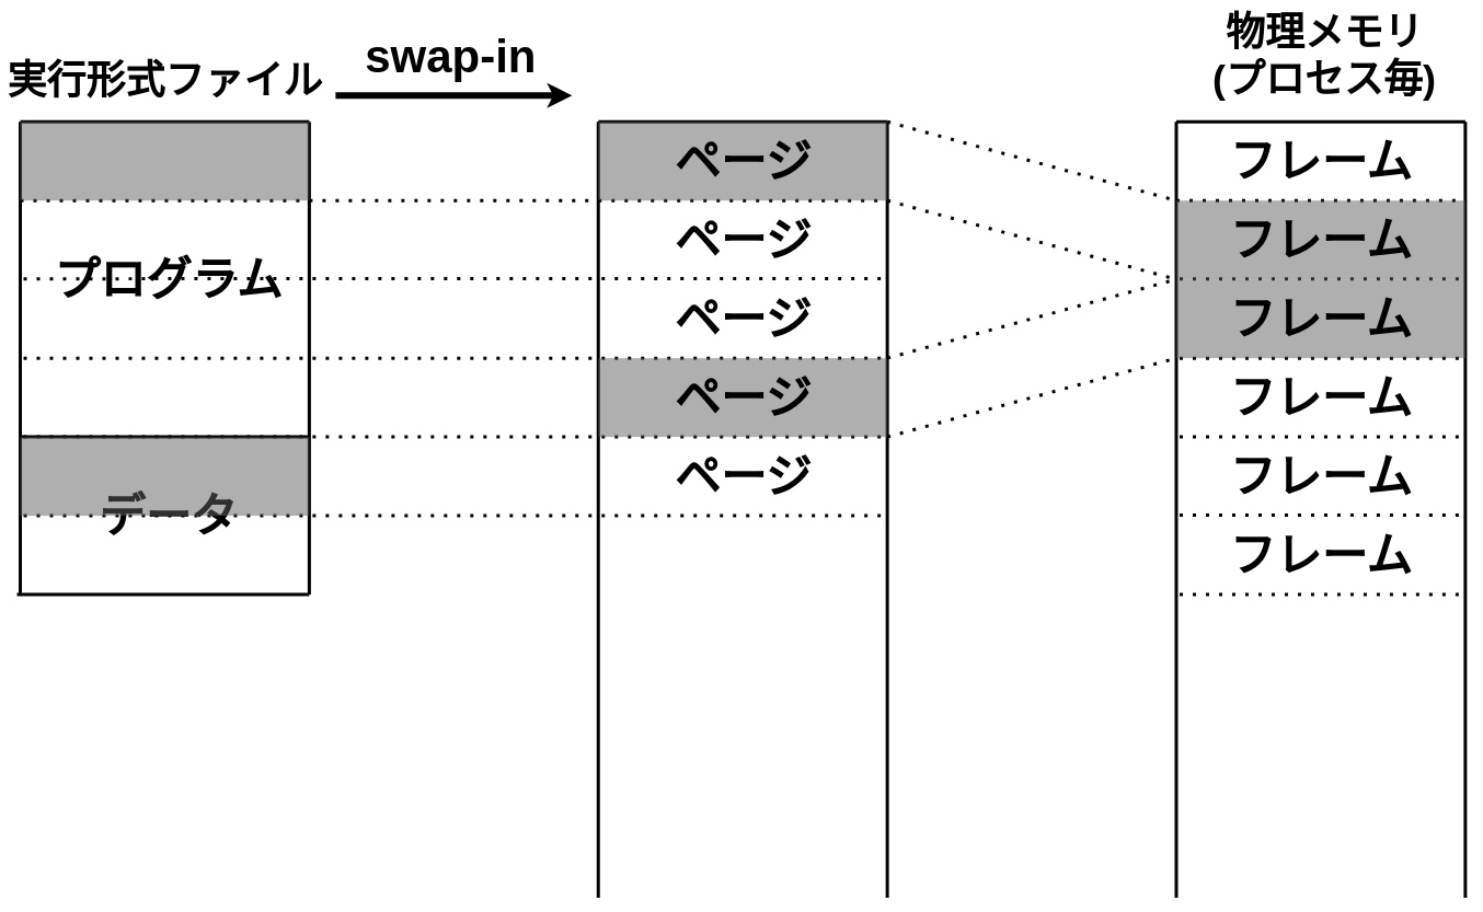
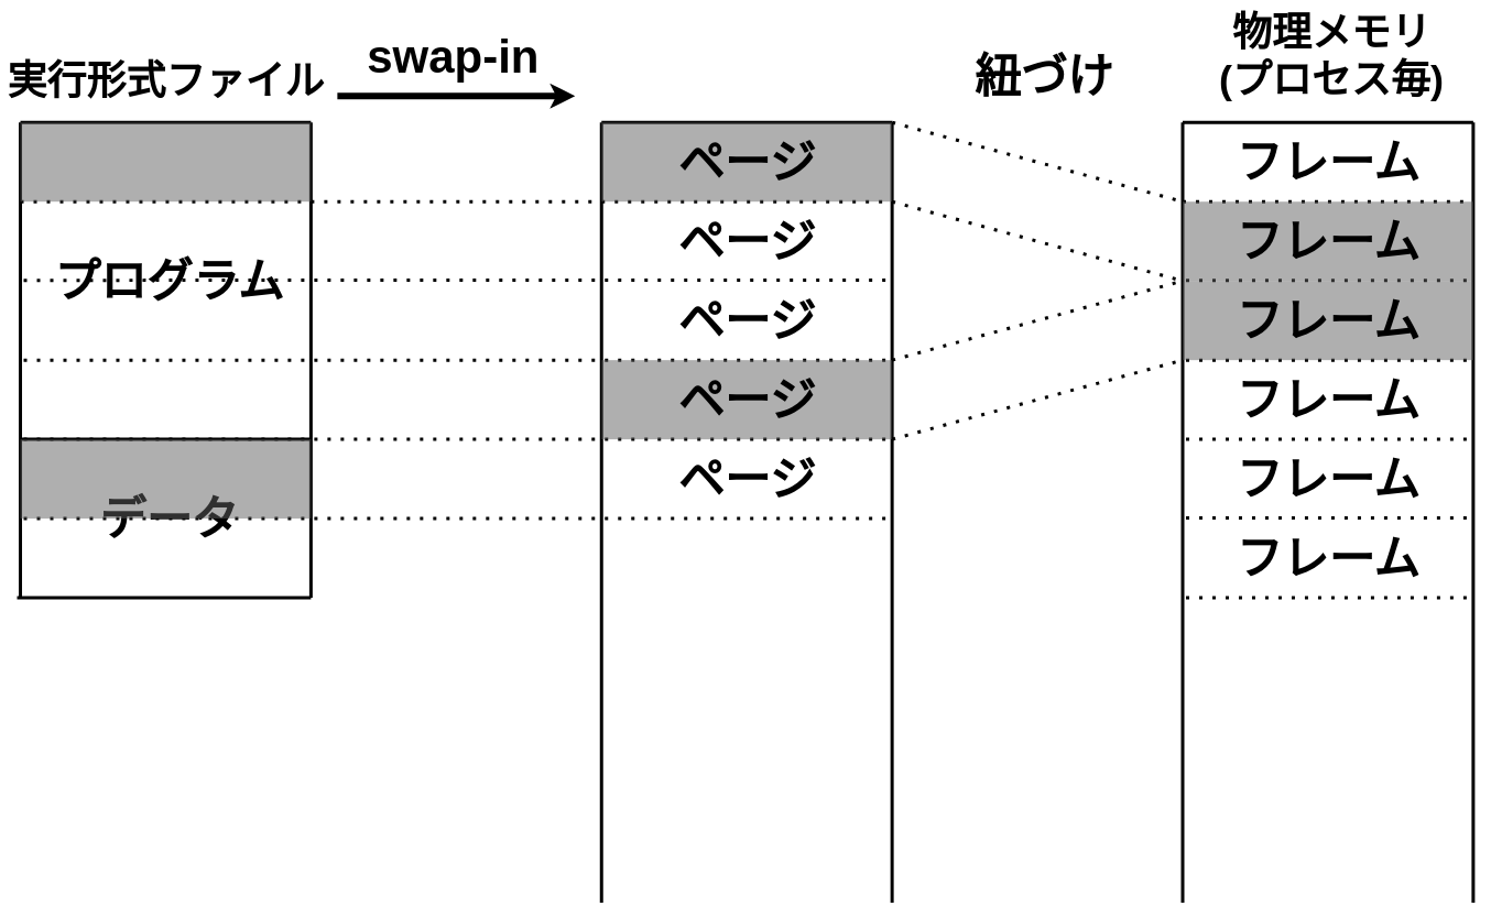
  <mxCell id="0" />
  <mxCell id="1" parent="0" />
  <mxCell id="2" value="" style="endArrow=none;html=1;rounded=0;strokeWidth=5;" parent="1" edge="1"><mxGeometry width="50" height="50" relative="1" as="geometry"><mxPoint x="30" y="905" as="sourcePoint" /><mxPoint x="30" y="185" as="targetPoint" /></mxGeometry></mxCell>
  <mxCell id="3" value="" style="endArrow=none;html=1;rounded=0;strokeWidth=5;" parent="1" edge="1"><mxGeometry width="50" height="50" relative="1" as="geometry"><mxPoint x="470" y="905" as="sourcePoint" /><mxPoint x="470" y="185" as="targetPoint" /></mxGeometry></mxCell>
  <mxCell id="4" value="" style="endArrow=none;html=1;rounded=0;strokeWidth=5;" parent="1" edge="1"><mxGeometry width="50" height="50" relative="1" as="geometry"><mxPoint x="30" y="185" as="sourcePoint" /><mxPoint x="470" y="185" as="targetPoint" /></mxGeometry></mxCell>
  <mxCell id="5" value="" style="endArrow=none;html=1;rounded=0;strokeWidth=5;" parent="1" edge="1"><mxGeometry width="50" height="50" relative="1" as="geometry"><mxPoint x="25" y="905" as="sourcePoint" /><mxPoint x="470" y="905" as="targetPoint" /></mxGeometry></mxCell>
  <mxCell id="6" value="" style="endArrow=none;html=1;rounded=0;strokeWidth=5;" parent="1" edge="1"><mxGeometry width="50" height="50" relative="1" as="geometry"><mxPoint x="30" y="665" as="sourcePoint" /><mxPoint x="470" y="665" as="targetPoint" /></mxGeometry></mxCell>
  <mxCell id="7" value="" style="endArrow=none;html=1;rounded=0;strokeWidth=5;" parent="1" edge="1"><mxGeometry width="50" height="50" relative="1" as="geometry"><mxPoint x="910" y="1366.818" as="sourcePoint" /><mxPoint x="910" y="185" as="targetPoint" /></mxGeometry></mxCell>
  <mxCell id="8" value="" style="endArrow=none;html=1;rounded=0;strokeWidth=5;" parent="1" edge="1"><mxGeometry width="50" height="50" relative="1" as="geometry"><mxPoint x="910" y="185" as="sourcePoint" /><mxPoint x="1350" y="185" as="targetPoint" /></mxGeometry></mxCell>
  <mxCell id="9" value="" style="endArrow=none;html=1;rounded=0;strokeWidth=5;" parent="1" edge="1"><mxGeometry width="50" height="50" relative="1" as="geometry"><mxPoint x="1350" y="1366.818" as="sourcePoint" /><mxPoint x="1350" y="185" as="targetPoint" /></mxGeometry></mxCell>
  <mxCell id="10" value="" style="endArrow=none;html=1;rounded=0;strokeWidth=5;" parent="1" edge="1"><mxGeometry width="50" height="50" relative="1" as="geometry"><mxPoint x="1790" y="1366.818" as="sourcePoint" /><mxPoint x="1790" y="185" as="targetPoint" /></mxGeometry></mxCell>
  <mxCell id="11" value="" style="endArrow=none;html=1;rounded=0;strokeWidth=5;" parent="1" edge="1"><mxGeometry width="50" height="50" relative="1" as="geometry"><mxPoint x="1790" y="185" as="sourcePoint" /><mxPoint x="2230" y="185" as="targetPoint" /></mxGeometry></mxCell>
  <mxCell id="12" value="" style="endArrow=none;html=1;rounded=0;strokeWidth=5;" parent="1" edge="1"><mxGeometry width="50" height="50" relative="1" as="geometry"><mxPoint x="2230" y="1366.818" as="sourcePoint" /><mxPoint x="2230" y="185" as="targetPoint" /></mxGeometry></mxCell>
  <mxCell id="13" value="&lt;font style=&quot;font-size: 60px;&quot;&gt;実行形式ファイル&lt;/font&gt;" style="text;html=1;strokeColor=none;fillColor=none;align=center;verticalAlign=middle;rounded=0;strokeWidth=5;fontSize=50;fontStyle=1" parent="1" vertex="1"><mxGeometry x="20" y="70" width="460" height="105" as="geometry" /></mxCell>
  <mxCell id="14" value="" style="endArrow=classic;html=1;rounded=0;strokeWidth=10;fontSize=50;" parent="1" edge="1"><mxGeometry width="50" height="50" relative="1" as="geometry"><mxPoint x="510" y="145" as="sourcePoint" /><mxPoint x="870" y="145" as="targetPoint" /></mxGeometry></mxCell>
  <mxCell id="15" value="&lt;font style=&quot;font-size: 70px;&quot;&gt;swap-in&lt;/font&gt;" style="text;html=1;strokeColor=none;fillColor=none;align=center;verticalAlign=middle;rounded=0;strokeWidth=5;fontSize=50;fontStyle=1" parent="1" vertex="1"><mxGeometry x="500" y="45" width="370" height="80" as="geometry" /></mxCell>
  <mxCell id="16" value="&lt;font style=&quot;font-size: 70px;&quot;&gt;プログラム&lt;/font&gt;" style="text;html=1;strokeColor=none;fillColor=none;align=center;verticalAlign=middle;rounded=0;strokeWidth=5;fontSize=50;fontStyle=1" parent="1" vertex="1"><mxGeometry x="70" y="385" width="370" height="80" as="geometry" /></mxCell>
  <mxCell id="17" value="&lt;font style=&quot;font-size: 70px;&quot;&gt;データ&lt;/font&gt;" style="text;html=1;strokeColor=none;fillColor=none;align=center;verticalAlign=middle;rounded=0;strokeWidth=5;fontSize=50;fontStyle=1" parent="1" vertex="1"><mxGeometry x="70" y="745" width="370" height="80" as="geometry" /></mxCell>
  <mxCell id="18" value="&lt;font style=&quot;font-size: 60px;&quot;&gt;物理メモリ&lt;br&gt;(プロセス毎)&lt;/font&gt;" style="text;html=1;strokeColor=none;fillColor=none;align=center;verticalAlign=middle;rounded=0;strokeWidth=5;fontSize=50;fontStyle=1" parent="1" vertex="1"><mxGeometry x="1830" y="20" width="370" height="130" as="geometry" /></mxCell>
+ <mxCell id="19" value="&lt;font style=&quot;font-size: 70px;&quot;&gt;紐づけ&lt;/font&gt;" style="text;html=1;strokeColor=none;fillColor=none;align=center;verticalAlign=middle;rounded=0;strokeWidth=5;fontSize=50;fontStyle=1" parent="1" vertex="1"><mxGeometry x="1370" y="65" width="420" height="100" as="geometry" /></mxCell>
  <mxCell id="20" value="" style="endArrow=none;dashed=1;html=1;dashPattern=1 3;strokeWidth=5;rounded=0;fontSize=50;" parent="1" edge="1"><mxGeometry width="50" height="50" relative="1" as="geometry"><mxPoint x="30" y="305" as="sourcePoint" /><mxPoint x="1350" y="305" as="targetPoint" /></mxGeometry></mxCell>
  <mxCell id="21" value="" style="endArrow=none;dashed=1;html=1;dashPattern=1 3;strokeWidth=5;rounded=0;fontSize=50;fontStyle=1" parent="1" edge="1"><mxGeometry width="50" height="50" relative="1" as="geometry"><mxPoint x="35" y="424.09" as="sourcePoint" /><mxPoint x="1350" y="424" as="targetPoint" /></mxGeometry></mxCell>
  <mxCell id="22" value="" style="endArrow=none;dashed=1;html=1;dashPattern=1 3;strokeWidth=5;rounded=0;fontSize=50;" parent="1" edge="1"><mxGeometry width="50" height="50" relative="1" as="geometry"><mxPoint x="35" y="545" as="sourcePoint" /><mxPoint x="1350" y="545" as="targetPoint" /></mxGeometry></mxCell>
  <mxCell id="23" value="" style="endArrow=none;dashed=1;html=1;dashPattern=1 3;strokeWidth=5;rounded=0;fontSize=50;" parent="1" edge="1"><mxGeometry width="50" height="50" relative="1" as="geometry"><mxPoint x="35" y="665" as="sourcePoint" /><mxPoint x="1350" y="665" as="targetPoint" /></mxGeometry></mxCell>
  <mxCell id="24" value="" style="endArrow=none;dashed=1;html=1;dashPattern=1 3;strokeWidth=5;rounded=0;fontSize=50;" parent="1" edge="1"><mxGeometry width="50" height="50" relative="1" as="geometry"><mxPoint x="35" y="785" as="sourcePoint" /><mxPoint x="1350" y="785" as="targetPoint" /></mxGeometry></mxCell>
  <mxCell id="25" value="" style="endArrow=none;dashed=1;html=1;dashPattern=1 3;strokeWidth=5;rounded=0;fontSize=50;" parent="1" edge="1"><mxGeometry width="50" height="50" relative="1" as="geometry"><mxPoint x="1790" y="305" as="sourcePoint" /><mxPoint x="2230" y="305" as="targetPoint" /></mxGeometry></mxCell>
  <mxCell id="26" value="" style="endArrow=none;dashed=1;html=1;dashPattern=1 3;strokeWidth=5;rounded=0;fontSize=50;" parent="1" edge="1"><mxGeometry width="50" height="50" relative="1" as="geometry"><mxPoint x="1795" y="424.09" as="sourcePoint" /><mxPoint x="2235" y="424.09" as="targetPoint" /></mxGeometry></mxCell>
  <mxCell id="27" value="" style="endArrow=none;dashed=1;html=1;dashPattern=1 3;strokeWidth=5;rounded=0;fontSize=50;" parent="1" edge="1"><mxGeometry width="50" height="50" relative="1" as="geometry"><mxPoint x="1795" y="545" as="sourcePoint" /><mxPoint x="2235" y="545" as="targetPoint" /></mxGeometry></mxCell>
  <mxCell id="28" value="" style="endArrow=none;dashed=1;html=1;dashPattern=1 3;strokeWidth=5;rounded=0;fontSize=50;" parent="1" edge="1"><mxGeometry width="50" height="50" relative="1" as="geometry"><mxPoint x="1795" y="665" as="sourcePoint" /><mxPoint x="2235" y="665" as="targetPoint" /></mxGeometry></mxCell>
  <mxCell id="29" value="" style="endArrow=none;dashed=1;html=1;dashPattern=1 3;strokeWidth=5;rounded=0;fontSize=50;" parent="1" edge="1"><mxGeometry width="50" height="50" relative="1" as="geometry"><mxPoint x="1795" y="784.09" as="sourcePoint" /><mxPoint x="2235" y="784.09" as="targetPoint" /></mxGeometry></mxCell>
  <mxCell id="30" value="" style="endArrow=none;dashed=1;html=1;dashPattern=1 3;strokeWidth=5;rounded=0;fontSize=50;" parent="1" edge="1"><mxGeometry width="50" height="50" relative="1" as="geometry"><mxPoint x="1795" y="905" as="sourcePoint" /><mxPoint x="2235" y="905" as="targetPoint" /></mxGeometry></mxCell>
  <mxCell id="31" value="&lt;span style=&quot;color: rgba(0, 0, 0, 0); font-family: monospace; font-size: 0px; text-align: start;&quot;&gt;%3CmxGraphModel%3E%3Croot%3E%3CmxCell%20id%3D%220%22%2F%3E%3CmxCell%20id%3D%221%22%20parent%3D%220%22%2F%3E%3CmxCell%20id%3D%222%22%20value%3D%22%22%20style%3D%22endArrow%3Dnone%3Bdashed%3D1%3Bhtml%3D1%3BdashPattern%3D1%203%3BstrokeWidth%3D5%3Brounded%3D0%3BfontSize%3D50%3B%22%20edge%3D%221%22%20parent%3D%221%22%3E%3CmxGeometry%20width%3D%2250%22%20height%3D%2250%22%20relative%3D%221%22%20as%3D%22geometry%22%3E%3CmxPoint%20x%3D%222880%22%20y%3D%22640.0%22%20as%3D%22sourcePoint%22%2F%3E%3CmxPoint%20x%3D%223320%22%20y%3D%22640.0%22%20as%3D%22targetPoint%22%2F%3E%3C%2FmxGeometry%3E%3C%2FmxCell%3E%3C%2Froot%3E%3C%2FmxGraphModel%3E&lt;/span&gt;" style="rounded=0;whiteSpace=wrap;html=1;strokeWidth=5;fontSize=50;fillColor=#616161;strokeColor=none;opacity=50;" parent="1" vertex="1"><mxGeometry x="910" y="185" width="440" height="120" as="geometry" /></mxCell>
  <mxCell id="32" value="&lt;span style=&quot;color: rgba(0, 0, 0, 0); font-family: monospace; font-size: 0px; text-align: start;&quot;&gt;%3CmxGraphModel%3E%3Croot%3E%3CmxCell%20id%3D%220%22%2F%3E%3CmxCell%20id%3D%221%22%20parent%3D%220%22%2F%3E%3CmxCell%20id%3D%222%22%20value%3D%22%22%20style%3D%22endArrow%3Dnone%3Bdashed%3D1%3Bhtml%3D1%3BdashPattern%3D1%203%3BstrokeWidth%3D5%3Brounded%3D0%3BfontSize%3D50%3B%22%20edge%3D%221%22%20parent%3D%221%22%3E%3CmxGeometry%20width%3D%2250%22%20height%3D%2250%22%20relative%3D%221%22%20as%3D%22geometry%22%3E%3CmxPoint%20x%3D%222880%22%20y%3D%22640.0%22%20as%3D%22sourcePoint%22%2F%3E%3CmxPoint%20x%3D%223320%22%20y%3D%22640.0%22%20as%3D%22targetPoint%22%2F%3E%3C%2FmxGeometry%3E%3C%2FmxCell%3E%3C%2Froot%3E%3C%2FmxGraphModel%3E&lt;/span&gt;" style="rounded=0;whiteSpace=wrap;html=1;strokeWidth=5;fontSize=50;fillColor=#616161;strokeColor=none;opacity=50;" parent="1" vertex="1"><mxGeometry x="910" y="545" width="440" height="120" as="geometry" /></mxCell>
  <mxCell id="33" value="&lt;span style=&quot;color: rgba(0, 0, 0, 0); font-family: monospace; font-size: 0px; text-align: start;&quot;&gt;%3CmxGraphModel%3E%3Croot%3E%3CmxCell%20id%3D%220%22%2F%3E%3CmxCell%20id%3D%221%22%20parent%3D%220%22%2F%3E%3CmxCell%20id%3D%222%22%20value%3D%22%22%20style%3D%22endArrow%3Dnone%3Bdashed%3D1%3Bhtml%3D1%3BdashPattern%3D1%203%3BstrokeWidth%3D5%3Brounded%3D0%3BfontSize%3D50%3B%22%20edge%3D%221%22%20parent%3D%221%22%3E%3CmxGeometry%20width%3D%2250%22%20height%3D%2250%22%20relative%3D%221%22%20as%3D%22geometry%22%3E%3CmxPoint%20x%3D%222880%22%20y%3D%22640.0%22%20as%3D%22sourcePoint%22%2F%3E%3CmxPoint%20x%3D%223320%22%20y%3D%22640.0%22%20as%3D%22targetPoint%22%2F%3E%3C%2FmxGeometry%3E%3C%2FmxCell%3E%3C%2Froot%3E%3C%2FmxGraphModel%3E&lt;/span&gt;" style="rounded=0;whiteSpace=wrap;html=1;strokeWidth=5;fontSize=50;fillColor=#616161;strokeColor=none;opacity=50;" parent="1" vertex="1"><mxGeometry x="1790" y="305" width="440" height="120" as="geometry" /></mxCell>
  <mxCell id="34" value="&lt;span style=&quot;color: rgba(0, 0, 0, 0); font-family: monospace; font-size: 0px; text-align: start;&quot;&gt;%3CmxGraphModel%3E%3Croot%3E%3CmxCell%20id%3D%220%22%2F%3E%3CmxCell%20id%3D%221%22%20parent%3D%220%22%2F%3E%3CmxCell%20id%3D%222%22%20value%3D%22%22%20style%3D%22endArrow%3Dnone%3Bdashed%3D1%3Bhtml%3D1%3BdashPattern%3D1%203%3BstrokeWidth%3D5%3Brounded%3D0%3BfontSize%3D50%3B%22%20edge%3D%221%22%20parent%3D%221%22%3E%3CmxGeometry%20width%3D%2250%22%20height%3D%2250%22%20relative%3D%221%22%20as%3D%22geometry%22%3E%3CmxPoint%20x%3D%222880%22%20y%3D%22640.0%22%20as%3D%22sourcePoint%22%2F%3E%3CmxPoint%20x%3D%223320%22%20y%3D%22640.0%22%20as%3D%22targetPoint%22%2F%3E%3C%2FmxGeometry%3E%3C%2FmxCell%3E%3C%2Froot%3E%3C%2FmxGraphModel%3E&lt;/span&gt;" style="rounded=0;whiteSpace=wrap;html=1;strokeWidth=5;fontSize=50;fillColor=#616161;strokeColor=none;opacity=50;" parent="1" vertex="1"><mxGeometry x="1790" y="425" width="440" height="120" as="geometry" /></mxCell>
  <mxCell id="35" value="" style="endArrow=none;dashed=1;html=1;dashPattern=1 3;strokeWidth=5;rounded=0;fontSize=50;entryX=0;entryY=0;entryDx=0;entryDy=0;" parent="1" target="33" edge="1"><mxGeometry width="50" height="50" relative="1" as="geometry"><mxPoint x="1350" y="185" as="sourcePoint" /><mxPoint x="1660" y="445" as="targetPoint" /></mxGeometry></mxCell>
  <mxCell id="36" value="" style="endArrow=none;dashed=1;html=1;dashPattern=1 3;strokeWidth=5;rounded=0;fontSize=50;entryX=0;entryY=1;entryDx=0;entryDy=0;" parent="1" target="33" edge="1"><mxGeometry width="50" height="50" relative="1" as="geometry"><mxPoint x="1350" y="305" as="sourcePoint" /><mxPoint x="1660" y="445" as="targetPoint" /></mxGeometry></mxCell>
  <mxCell id="37" value="" style="endArrow=none;dashed=1;html=1;dashPattern=1 3;strokeWidth=5;rounded=0;fontSize=50;entryX=0;entryY=1;entryDx=0;entryDy=0;" parent="1" target="33" edge="1"><mxGeometry width="50" height="50" relative="1" as="geometry"><mxPoint x="1350" y="545" as="sourcePoint" /><mxPoint x="1660" y="445" as="targetPoint" /></mxGeometry></mxCell>
  <mxCell id="38" value="" style="endArrow=none;dashed=1;html=1;dashPattern=1 3;strokeWidth=5;rounded=0;fontSize=50;entryX=0;entryY=1;entryDx=0;entryDy=0;" parent="1" edge="1"><mxGeometry width="50" height="50" relative="1" as="geometry"><mxPoint x="1350" y="665" as="sourcePoint" /><mxPoint x="1790" y="545" as="targetPoint" /></mxGeometry></mxCell>
  <mxCell id="39" value="&lt;span style=&quot;color: rgba(0, 0, 0, 0); font-family: monospace; font-size: 0px; text-align: start;&quot;&gt;%3CmxGraphModel%3E%3Croot%3E%3CmxCell%20id%3D%220%22%2F%3E%3CmxCell%20id%3D%221%22%20parent%3D%220%22%2F%3E%3CmxCell%20id%3D%222%22%20value%3D%22%22%20style%3D%22endArrow%3Dnone%3Bdashed%3D1%3Bhtml%3D1%3BdashPattern%3D1%203%3BstrokeWidth%3D5%3Brounded%3D0%3BfontSize%3D50%3B%22%20edge%3D%221%22%20parent%3D%221%22%3E%3CmxGeometry%20width%3D%2250%22%20height%3D%2250%22%20relative%3D%221%22%20as%3D%22geometry%22%3E%3CmxPoint%20x%3D%222880%22%20y%3D%22640.0%22%20as%3D%22sourcePoint%22%2F%3E%3CmxPoint%20x%3D%223320%22%20y%3D%22640.0%22%20as%3D%22targetPoint%22%2F%3E%3C%2FmxGeometry%3E%3C%2FmxCell%3E%3C%2Froot%3E%3C%2FmxGraphModel%3E&lt;/span&gt;" style="rounded=0;whiteSpace=wrap;html=1;strokeWidth=5;fontSize=50;fillColor=#616161;strokeColor=none;opacity=50;" parent="1" vertex="1"><mxGeometry x="30" y="185" width="440" height="120" as="geometry" /></mxCell>
  <mxCell id="40" value="&lt;span style=&quot;color: rgba(0, 0, 0, 0); font-family: monospace; font-size: 0px; text-align: start;&quot;&gt;%3CmxGraphModel%3E%3Croot%3E%3CmxCell%20id%3D%220%22%2F%3E%3CmxCell%20id%3D%221%22%20parent%3D%220%22%2F%3E%3CmxCell%20id%3D%222%22%20value%3D%22%22%20style%3D%22endArrow%3Dnone%3Bdashed%3D1%3Bhtml%3D1%3BdashPattern%3D1%203%3BstrokeWidth%3D5%3Brounded%3D0%3BfontSize%3D50%3B%22%20edge%3D%221%22%20parent%3D%221%22%3E%3CmxGeometry%20width%3D%2250%22%20height%3D%2250%22%20relative%3D%221%22%20as%3D%22geometry%22%3E%3CmxPoint%20x%3D%222880%22%20y%3D%22640.0%22%20as%3D%22sourcePoint%22%2F%3E%3CmxPoint%20x%3D%223320%22%20y%3D%22640.0%22%20as%3D%22targetPoint%22%2F%3E%3C%2FmxGeometry%3E%3C%2FmxCell%3E%3C%2Froot%3E%3C%2FmxGraphModel%3E&lt;/span&gt;" style="rounded=0;whiteSpace=wrap;html=1;strokeWidth=5;fontSize=50;fillColor=#616161;strokeColor=none;opacity=50;" parent="1" vertex="1"><mxGeometry x="30" y="665" width="440" height="120" as="geometry" /></mxCell>
  <mxCell id="41" value="&lt;font style=&quot;font-size: 70px;&quot;&gt;ページ&lt;/font&gt;" style="text;html=1;strokeColor=none;fillColor=none;align=center;verticalAlign=middle;rounded=0;strokeWidth=5;fontSize=50;fontStyle=1" parent="1" vertex="1"><mxGeometry x="910" y="185" width="440" height="120" as="geometry" /></mxCell>
  <mxCell id="42" value="&lt;font style=&quot;font-size: 70px;&quot;&gt;フレーム&lt;/font&gt;" style="text;html=1;strokeColor=none;fillColor=none;align=center;verticalAlign=middle;rounded=0;strokeWidth=5;fontSize=50;fontStyle=1" parent="1" vertex="1"><mxGeometry x="1790" y="185" width="440" height="120" as="geometry" /></mxCell>
  <mxCell id="43" value="&lt;font style=&quot;font-size: 70px;&quot;&gt;フレーム&lt;/font&gt;" style="text;html=1;strokeColor=none;fillColor=none;align=center;verticalAlign=middle;rounded=0;strokeWidth=5;fontSize=50;fontStyle=1" vertex="1" parent="1"><mxGeometry x="1790" y="305" width="440" height="120" as="geometry" /></mxCell>
  <mxCell id="44" value="&lt;font style=&quot;font-size: 70px;&quot;&gt;フレーム&lt;/font&gt;" style="text;html=1;strokeColor=none;fillColor=none;align=center;verticalAlign=middle;rounded=0;strokeWidth=5;fontSize=50;fontStyle=1" vertex="1" parent="1"><mxGeometry x="1790" y="425" width="440" height="120" as="geometry" /></mxCell>
  <mxCell id="45" value="&lt;font style=&quot;font-size: 70px;&quot;&gt;フレーム&lt;/font&gt;" style="text;html=1;strokeColor=none;fillColor=none;align=center;verticalAlign=middle;rounded=0;strokeWidth=5;fontSize=50;fontStyle=1" vertex="1" parent="1"><mxGeometry x="1790" y="545" width="440" height="120" as="geometry" /></mxCell>
  <mxCell id="46" value="&lt;font style=&quot;font-size: 70px;&quot;&gt;フレーム&lt;/font&gt;" style="text;html=1;strokeColor=none;fillColor=none;align=center;verticalAlign=middle;rounded=0;strokeWidth=5;fontSize=50;fontStyle=1" vertex="1" parent="1"><mxGeometry x="1790" y="665" width="440" height="120" as="geometry" /></mxCell>
  <mxCell id="47" value="&lt;font style=&quot;font-size: 70px;&quot;&gt;フレーム&lt;/font&gt;" style="text;html=1;strokeColor=none;fillColor=none;align=center;verticalAlign=middle;rounded=0;strokeWidth=5;fontSize=50;fontStyle=1" vertex="1" parent="1"><mxGeometry x="1790" y="785" width="440" height="120" as="geometry" /></mxCell>
  <mxCell id="48" value="&lt;font style=&quot;font-size: 70px;&quot;&gt;ページ&lt;/font&gt;" style="text;html=1;strokeColor=none;fillColor=none;align=center;verticalAlign=middle;rounded=0;strokeWidth=5;fontSize=50;fontStyle=1" vertex="1" parent="1"><mxGeometry x="910" y="305" width="440" height="120" as="geometry" /></mxCell>
  <mxCell id="49" value="&lt;font style=&quot;font-size: 70px;&quot;&gt;ページ&lt;/font&gt;" style="text;html=1;strokeColor=none;fillColor=none;align=center;verticalAlign=middle;rounded=0;strokeWidth=5;fontSize=50;fontStyle=1" vertex="1" parent="1"><mxGeometry x="910" y="425" width="440" height="120" as="geometry" /></mxCell>
  <mxCell id="50" value="&lt;font style=&quot;font-size: 70px;&quot;&gt;ページ&lt;/font&gt;" style="text;html=1;strokeColor=none;fillColor=none;align=center;verticalAlign=middle;rounded=0;strokeWidth=5;fontSize=50;fontStyle=1" vertex="1" parent="1"><mxGeometry x="910" y="545" width="440" height="120" as="geometry" /></mxCell>
  <mxCell id="51" value="&lt;font style=&quot;font-size: 70px;&quot;&gt;ページ&lt;/font&gt;" style="text;html=1;strokeColor=none;fillColor=none;align=center;verticalAlign=middle;rounded=0;strokeWidth=5;fontSize=50;fontStyle=1" vertex="1" parent="1"><mxGeometry x="910" y="665" width="440" height="120" as="geometry" /></mxCell>
